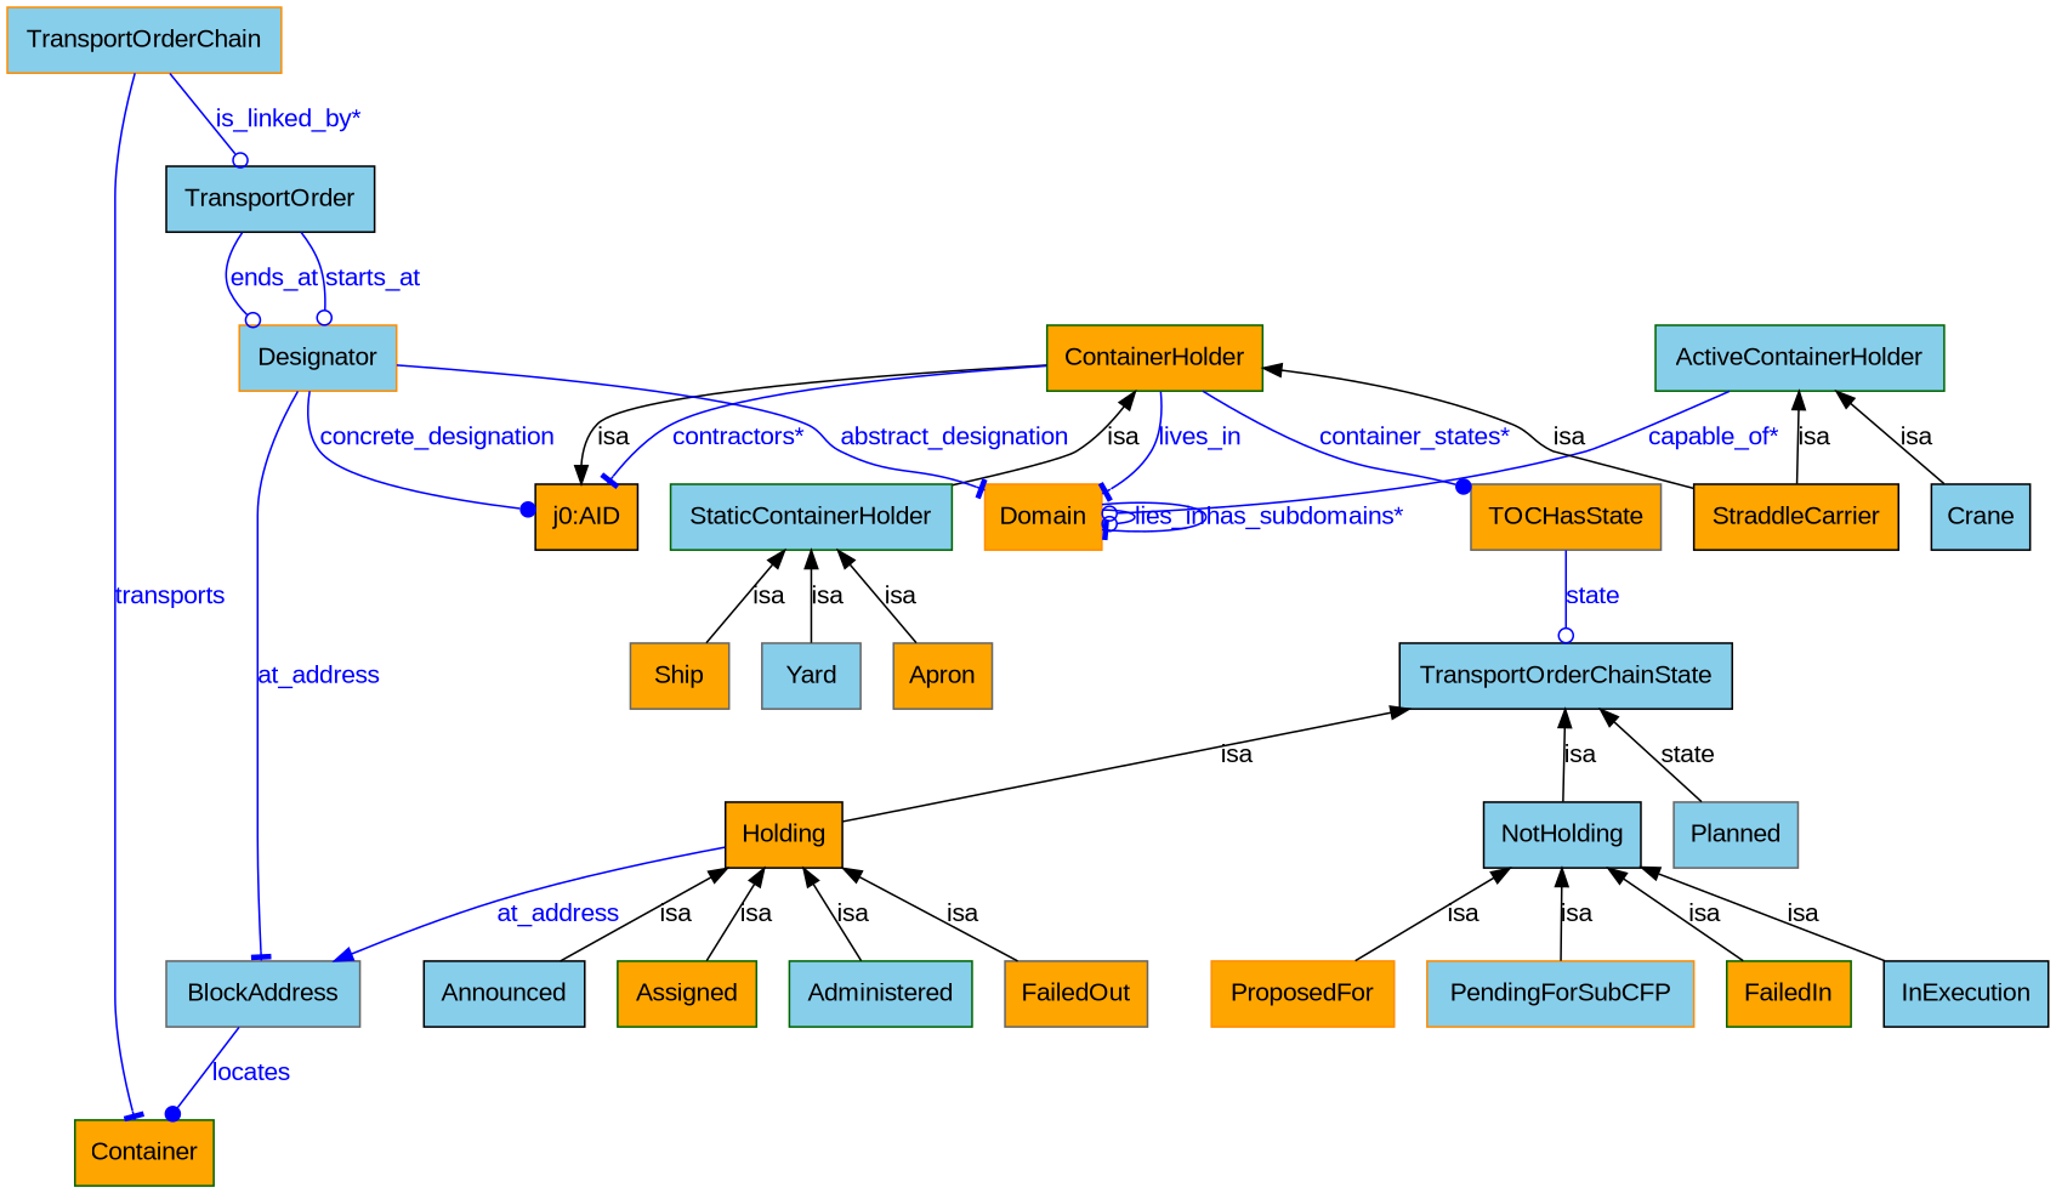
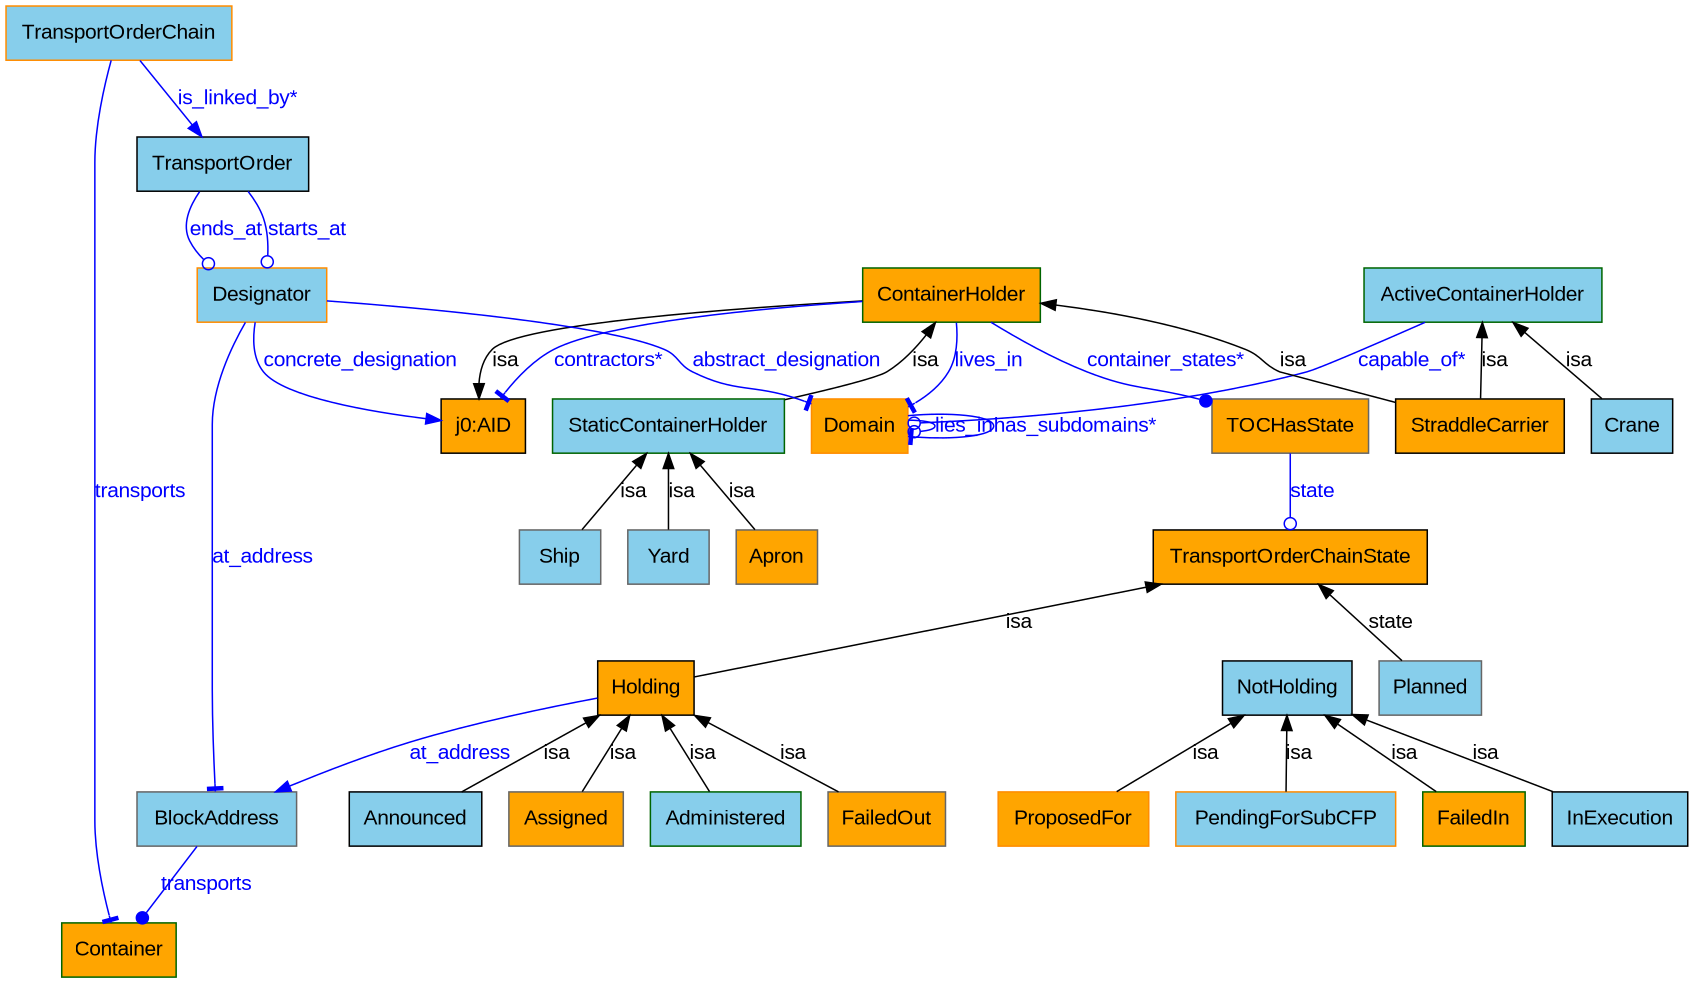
  digraph {
    node [color=black fillcolor=skyblue fontcolor="0.0,0.0,0.0" fontname=Arial shape=box style=filled]
    edge [color="0.0,0.0,0.0" dir=back fontcolor="0.0,0.0,0.0" fontname=Arial]
    n1 [color=darkgreen fillcolor=orange height=0.5 label=Container width=1.0556]
    n2 [color=darkorange fillcolor=orange height=0.5 label=ProposedFor width=1.3889]
    n3 [height=0.5 label=NotHolding width=1.1944]
    n4 [color=darkorange height=0.5 label=PendingForSubCFP width=2.0278]
    n5 [color=darkgreen fillcolor=orange height=0.5 label=FailedIn width=0.94444]
    n6 [height=0.5 label=InExecution width=1.25]
    n7 [color=gray40 fillcolor=orange height=0.5 label=FailedOut width=1.0833]
    n8 [fillcolor=orange height=0.5 label=Holding width=0.88889]
    n9 [height=0.5 label=Announced width=1.2222]
-   n10 [color=darkgreen fillcolor=orange height=0.5 label=Assigned width=1.0556]
+   n10 [color=gray40 fillcolor=orange height=0.5 label=Assigned width=1.0556]
    n11 [color=gray40 height=0.5 label=BlockAddress width=1.4722]
    n12 [color=darkgreen height=0.5 label=Administered width=1.3889]
-   n13 [height=0.5 label=TransportOrderChainState width=2.5278]
+   n13 [fillcolor=orange height=0.5 label=TransportOrderChainState width=2.5278]
    n14 [color=gray40 height=0.5 label=Planned width=0.94444]
    n15 [height=0.5 label=Crane width=0.75]
    n16 [color=darkgreen height=0.5 label=ActiveContainerHolder width=2.1944]
    n17 [color=darkorange fillcolor=orange height=0.5 label=Domain width=0.88889]
    n18 [fillcolor=orange height=0.5 label=StraddleCarrier width=1.5556]
    n19 [fillcolor=orange height=0.5 label="j0:AID" width=0.77778]
    n20 [color=darkgreen fillcolor=orange height=0.5 label=ContainerHolder width=1.6389]
    n21 [color=gray40 fillcolor=orange height=0.5 label=TOCHasState width=1.4444]
    n22 [color=darkgreen height=0.5 label=StaticContainerHolder width=2.1389]
    n23 [color=gray40 height=0.5 label=Yard width=0.75]
    n24 [color=gray40 fillcolor=orange height=0.5 label=Apron width=0.75]
-   n25 [color=gray40 fillcolor=orange height=0.5 label=Ship width=0.75]
+   n25 [color=gray40 height=0.5 label=Ship width=0.75]
    n26 [color=darkorange height=0.5 label=TransportOrderChain width=2.0833]
    n27 [height=0.5 label=TransportOrder width=1.5833]
    n28 [color=darkorange height=0.5 label=Designator width=1.1944]
    n3 -> n2 [label=isa]
    n3 -> n4 [label=isa]
    n3 -> n5 [label=isa]
    n3 -> n6 [label=isa]
    n8 -> n7 [label=isa]
    n8 -> n9 [label=isa]
    n8 -> n10 [label=isa]
    n8 -> n11 [arrowhead=normal color="0.6666667,1.0,1.0" fontcolor="0.6666667,1.0,1.0" label=at_address style=filled dir=""]
    n8 -> n12 [label=isa]
-   n11 -> n1 [arrowhead=dot color="0.6666667,1.0,1.0" fontcolor="0.6666667,1.0,1.0" label=locates style=filled dir=""]
-   n13 -> n3 [label=isa]
+   n11 -> n1 [arrowhead=dot color="0.6666667,1.0,1.0" fontcolor="0.6666667,1.0,1.0" label=transports style=filled dir=""]
    n13 -> n8 [label=isa]
    n13 -> n14 [label=state]
    n16 -> n15 [label=isa]
    n16 -> n17 [arrowhead=odot color="0.6666667,1.0,1.0" fontcolor="0.6666667,1.0,1.0" label="capable_of*" style=filled dir=""]
    n16 -> n18 [label=isa]
    n17 -> n17 [arrowhead=odot color="0.6666667,1.0,1.0" fontcolor="0.6666667,1.0,1.0" label=lies_in style=filled dir=""]
    n17 -> n17 [arrowhead=tee color="0.6666667,1.0,1.0" fontcolor="0.6666667,1.0,1.0" label="has_subdomains*" style=filled dir=""]
    n19 -> n20 [label=isa]
    n20 -> n17 [arrowhead=tee color="0.6666667,1.0,1.0" fontcolor="0.6666667,1.0,1.0" label=lives_in style=filled dir=""]
    n20 -> n18 [label=isa]
    n20 -> n19 [arrowhead=tee color="0.6666667,1.0,1.0" fontcolor="0.6666667,1.0,1.0" label="contractors*" style=filled dir=""]
    n20 -> n21 [arrowhead=dot color="0.6666667,1.0,1.0" fontcolor="0.6666667,1.0,1.0" label="container_states*" style=solid dir=""]
    n20 -> n22 [label=isa]
    n21 -> n13 [arrowhead=odot color="0.6666667,1.0,1.0" fontcolor="0.6666667,1.0,1.0" label=state style=filled dir=""]
    n22 -> n23 [label=isa]
    n22 -> n24 [label=isa]
    n22 -> n25 [label=isa]
    n26 -> n1 [arrowhead=tee color="0.6666667,1.0,1.0" fontcolor="0.6666667,1.0,1.0" label=transports style=filled dir=""]
-   n26 -> n27 [arrowhead=odot color="0.6666667,1.0,1.0" fontcolor="0.6666667,1.0,1.0" label="is_linked_by*" style=filled dir=""]
+   n26 -> n27 [arrowhead=normal color="0.6666667,1.0,1.0" fontcolor="0.6666667,1.0,1.0" label="is_linked_by*" style=filled dir=""]
    n27 -> n28 [arrowhead=odot color="0.6666667,1.0,1.0" fontcolor="0.6666667,1.0,1.0" label=ends_at style=filled dir=""]
    n27 -> n28 [arrowhead=odot color="0.6666667,1.0,1.0" fontcolor="0.6666667,1.0,1.0" label=starts_at style=filled dir=""]
    n28 -> n11 [arrowhead=tee color="0.6666667,1.0,1.0" fontcolor="0.6666667,1.0,1.0" label=at_address style=filled dir=""]
    n28 -> n17 [arrowhead=tee color="0.6666667,1.0,1.0" fontcolor="0.6666667,1.0,1.0" label=abstract_designation style=filled dir=""]
-   n28 -> n19 [arrowhead=dot color="0.6666667,1.0,1.0" fontcolor="0.6666667,1.0,1.0" label=concrete_designation style=filled dir=""]
+   n28 -> n19 [arrowhead=normal color="0.6666667,1.0,1.0" fontcolor="0.6666667,1.0,1.0" label=concrete_designation style=filled dir=""]
  }
